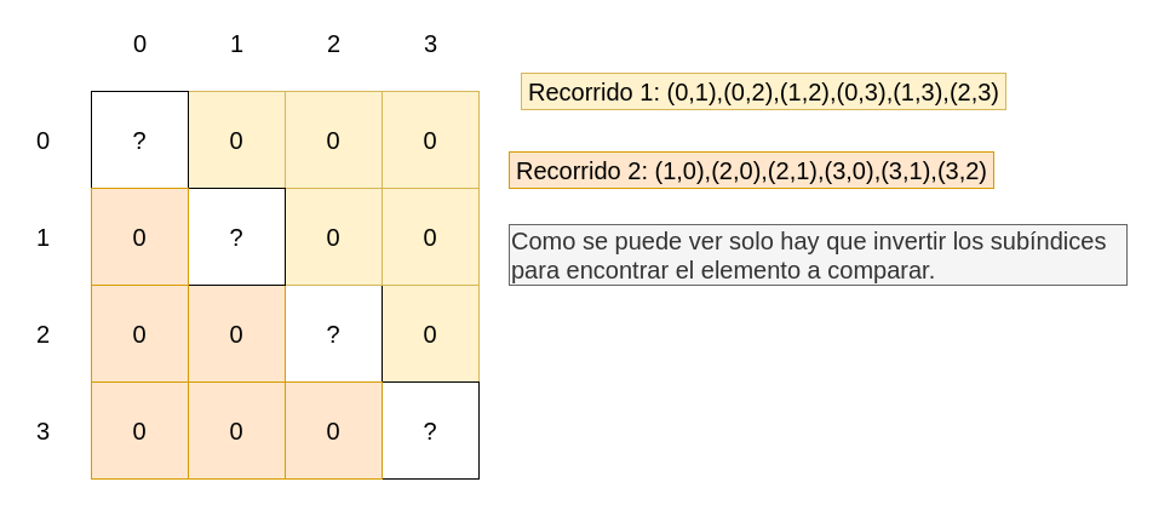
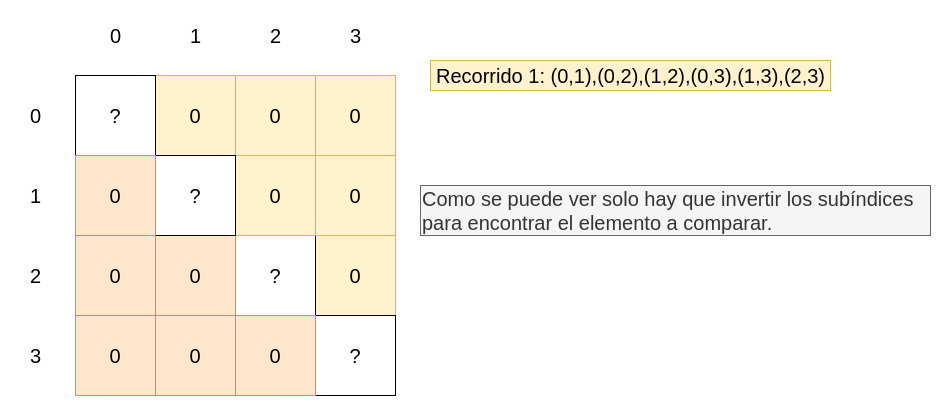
  <mxCell id="0" />
  <mxCell id="1" parent="0" />
  <mxCell id="2" value="0" style="whiteSpace=wrap;html=1;aspect=fixed;fontSize=20;fillColor=#fff2cc;strokeColor=#d6b656;" vertex="1" parent="1"><mxGeometry x="315" y="75" width="80" height="80" as="geometry" /></mxCell>
  <mxCell id="3" value="0" style="whiteSpace=wrap;html=1;aspect=fixed;fontSize=20;fillColor=#fff2cc;strokeColor=#d6b656;" vertex="1" parent="1"><mxGeometry x="235" y="75" width="80" height="80" as="geometry" /></mxCell>
  <mxCell id="4" value="0" style="whiteSpace=wrap;html=1;aspect=fixed;fontSize=20;fillColor=#fff2cc;strokeColor=#d6b656;" vertex="1" parent="1"><mxGeometry x="155" y="75" width="80" height="80" as="geometry" /></mxCell>
  <mxCell id="5" value="?" style="whiteSpace=wrap;html=1;aspect=fixed;fontSize=20;" vertex="1" parent="1"><mxGeometry x="75" y="75" width="80" height="80" as="geometry" /></mxCell>
  <mxCell id="6" value="0" style="whiteSpace=wrap;html=1;aspect=fixed;fontSize=20;fillColor=#ffe6cc;strokeColor=#d79b00;" vertex="1" parent="1"><mxGeometry x="75" y="315" width="80" height="80" as="geometry" /></mxCell>
  <mxCell id="7" value="0" style="whiteSpace=wrap;html=1;aspect=fixed;fontSize=20;fillColor=#fff2cc;strokeColor=#d6b656;" vertex="1" parent="1"><mxGeometry x="315" y="235" width="80" height="80" as="geometry" /></mxCell>
  <mxCell id="8" value="?" style="whiteSpace=wrap;html=1;aspect=fixed;fontSize=20;" vertex="1" parent="1"><mxGeometry x="235" y="235" width="80" height="80" as="geometry" /></mxCell>
  <mxCell id="9" value="0" style="whiteSpace=wrap;html=1;aspect=fixed;fontSize=20;fillColor=#ffe6cc;strokeColor=#d79b00;" vertex="1" parent="1"><mxGeometry x="155" y="235" width="80" height="80" as="geometry" /></mxCell>
  <mxCell id="10" value="0" style="whiteSpace=wrap;html=1;aspect=fixed;fontSize=20;fillColor=#ffe6cc;strokeColor=#d79b00;" vertex="1" parent="1"><mxGeometry x="75" y="235" width="80" height="80" as="geometry" /></mxCell>
  <mxCell id="11" value="0" style="whiteSpace=wrap;html=1;aspect=fixed;fontSize=20;fillColor=#fff2cc;strokeColor=#d6b656;" vertex="1" parent="1"><mxGeometry x="315" y="155" width="80" height="80" as="geometry" /></mxCell>
  <mxCell id="12" value="0" style="whiteSpace=wrap;html=1;aspect=fixed;fontSize=20;fillColor=#fff2cc;strokeColor=#d6b656;" vertex="1" parent="1"><mxGeometry x="235" y="155" width="80" height="80" as="geometry" /></mxCell>
  <mxCell id="13" value="?" style="whiteSpace=wrap;html=1;aspect=fixed;fontSize=20;" vertex="1" parent="1"><mxGeometry x="155" y="155" width="80" height="80" as="geometry" /></mxCell>
  <mxCell id="14" value="0" style="whiteSpace=wrap;html=1;aspect=fixed;fontSize=20;fillColor=#ffe6cc;strokeColor=#d79b00;" vertex="1" parent="1"><mxGeometry x="75" y="155" width="80" height="80" as="geometry" /></mxCell>
  <mxCell id="15" value="?" style="whiteSpace=wrap;html=1;aspect=fixed;fontSize=20;" vertex="1" parent="1"><mxGeometry x="315" y="315" width="80" height="80" as="geometry" /></mxCell>
  <mxCell id="16" value="0" style="whiteSpace=wrap;html=1;aspect=fixed;fontSize=20;fillColor=#ffe6cc;strokeColor=#d79b00;" vertex="1" parent="1"><mxGeometry x="235" y="315" width="80" height="80" as="geometry" /></mxCell>
  <mxCell id="17" value="0" style="whiteSpace=wrap;html=1;aspect=fixed;fontSize=20;fillColor=#ffe6cc;strokeColor=#d79b00;" vertex="1" parent="1"><mxGeometry x="155" y="315" width="80" height="80" as="geometry" /></mxCell>
  <mxCell id="18" value="0" style="text;html=1;align=center;verticalAlign=middle;resizable=0;points=[];autosize=1;fontSize=20;" vertex="1" parent="1"><mxGeometry x="100" y="20" width="30" height="30" as="geometry" /></mxCell>
  <mxCell id="19" value="1" style="text;html=1;align=center;verticalAlign=middle;resizable=0;points=[];autosize=1;fontSize=20;" vertex="1" parent="1"><mxGeometry x="180" y="20" width="30" height="30" as="geometry" /></mxCell>
  <mxCell id="20" value="2" style="text;html=1;align=center;verticalAlign=middle;resizable=0;points=[];autosize=1;fontSize=20;" vertex="1" parent="1"><mxGeometry x="260" y="20" width="30" height="30" as="geometry" /></mxCell>
  <mxCell id="21" value="3" style="text;html=1;align=center;verticalAlign=middle;resizable=0;points=[];autosize=1;fontSize=20;" vertex="1" parent="1"><mxGeometry x="340" y="20" width="30" height="30" as="geometry" /></mxCell>
  <mxCell id="22" value="0" style="text;html=1;align=center;verticalAlign=middle;resizable=0;points=[];autosize=1;fontSize=20;" vertex="1" parent="1"><mxGeometry x="20" y="100" width="30" height="30" as="geometry" /></mxCell>
  <mxCell id="23" value="1" style="text;html=1;align=center;verticalAlign=middle;resizable=0;points=[];autosize=1;fontSize=20;" vertex="1" parent="1"><mxGeometry x="20" y="180" width="30" height="30" as="geometry" /></mxCell>
  <mxCell id="24" value="2" style="text;html=1;align=center;verticalAlign=middle;resizable=0;points=[];autosize=1;fontSize=20;" vertex="1" parent="1"><mxGeometry x="20" y="260" width="30" height="30" as="geometry" /></mxCell>
  <mxCell id="25" value="3" style="text;html=1;align=center;verticalAlign=middle;resizable=0;points=[];autosize=1;fontSize=20;" vertex="1" parent="1"><mxGeometry x="20" y="340" width="30" height="30" as="geometry" /></mxCell>
  <mxCell id="26" value="Recorrido 1: (0,1),(0,2),(1,2),(0,3),(1,3),(2,3)" style="text;html=1;align=center;verticalAlign=middle;resizable=0;points=[];autosize=1;fontSize=20;fillColor=#fff2cc;strokeColor=#d6b656;" vertex="1" parent="1"><mxGeometry x="430" y="60" width="400" height="30" as="geometry" /></mxCell>
- <mxCell id="27" value="Recorrido 2: (1,0),(2,0),(2,1),(3,0),(3,1),(3,2)" style="text;html=1;align=center;verticalAlign=middle;resizable=0;points=[];autosize=1;fontSize=20;fillColor=#ffe6cc;strokeColor=#d79b00;" vertex="1" parent="1"><mxGeometry x="420" y="125" width="400" height="30" as="geometry" /></mxCell>
  <mxCell id="28" value="Como se puede ver solo hay que invertir los subíndices&lt;br&gt;para encontrar el elemento a comparar." style="text;html=1;align=left;verticalAlign=middle;resizable=0;points=[];autosize=1;fontSize=20;fillColor=#f5f5f5;strokeColor=#666666;fontColor=#333333;" vertex="1" parent="1"><mxGeometry x="420" y="185" width="510" height="50" as="geometry" /></mxCell>
